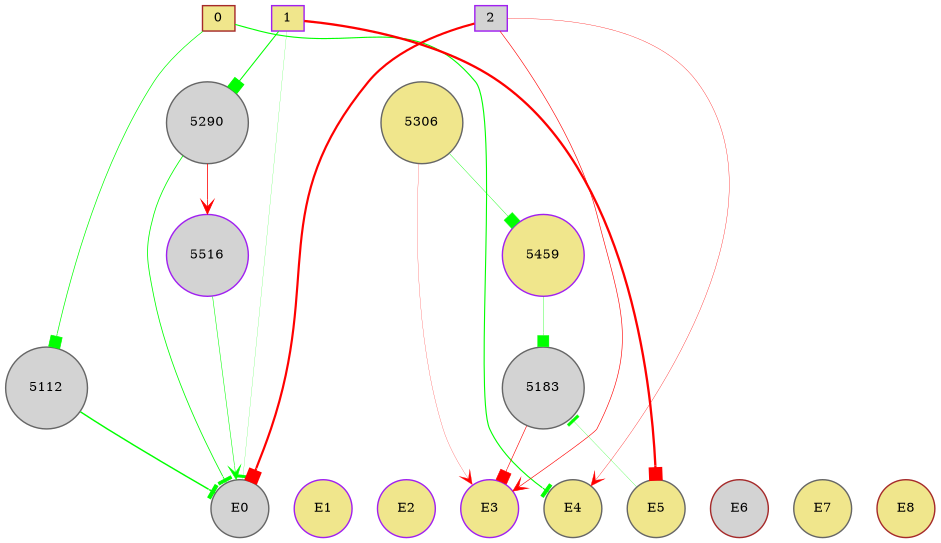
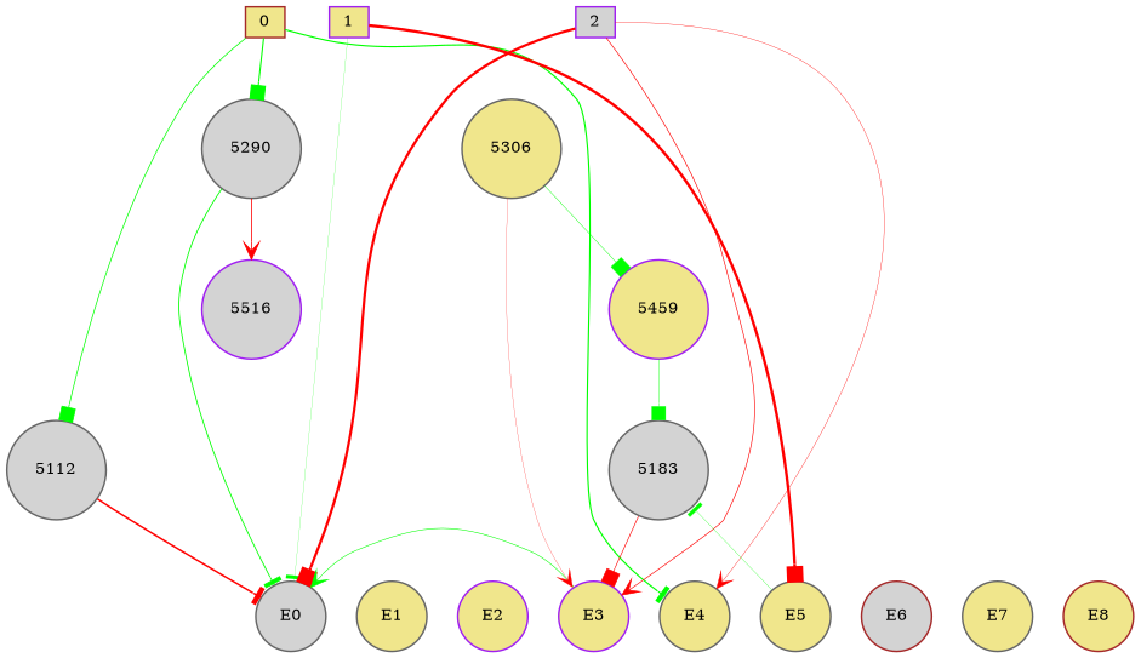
  digraph {
    node [color=gray40 fillcolor=khaki fontsize=9 shape=circle style=filled]
    edge [style=solid]
    0 [color=brown height=0.2 shape=box width=0.2]
    1 [color=purple height=0.2 shape=box width=0.2]
    2 [color=purple fillcolor=lightgrey height=0.2 shape=box width=0.2]
    E0 [fillcolor=lightgrey height=0.2 width=0.2]
-   E1 [color=purple height=0.2 width=0.2]
+   E1 [height=0.2 width=0.2]
    E2 [color=purple height=0.2 width=0.2]
    E3 [color=purple height=0.2 width=0.2]
    E4 [height=0.2 width=0.2]
    E5 [height=0.2 width=0.2]
    E6 [color=brown fillcolor=lightgrey height=0.2 width=0.2]
    E7 [height=0.2 width=0.2]
    E8 [color=brown height=0.2 width=0.2]
    5112 [fillcolor=lightgrey height=0.2 width=0.2]
    5290 [fillcolor=lightgrey height=0.2 width=0.2]
    5183 [fillcolor=lightgrey height=0.2 width=0.2]
    5516 [color=purple fillcolor=lightgrey height=0.2 width=0.2]
    5459 [color=purple height=0.2 width=0.2]
    5306 [height=0.2 width=0.2]
    subgraph sub_1 {
      rank=source
      0
      1
      2
    }
    subgraph sub_2 {
      rank=sink
      E0
      E1
      E2
      E3
      E4
      E5
      E6
      E7
      E8
    }
    0 -> 1 [style=invis]
    0 -> E4 [arrowhead=tee color=green penwidth=0.7840286509062642]
    0 -> 5112 [arrowhead=box color=green penwidth=0.49755985360197996]
    1 -> 2 [style=invis]
    1 -> E0 [arrowhead=tee color=green penwidth=0.13196682010427227]
    1 -> E5 [arrowhead=box color=red penwidth=1.639540263570768]
-   1 -> 5290 [arrowhead=box color=green penwidth=0.7371658617580521]
+   0 -> 5290 [arrowhead=box color=green penwidth=0.7371658617580521]
    2 -> E0 [arrowhead=box color=red penwidth=1.5383430924013661]
    2 -> E3 [arrowhead=vee color=red penwidth=0.4344075863658363]
    2 -> E4 [arrowhead=vee color=red penwidth=0.23835953606018798]
    E0 -> E1 [style=invis]
    E1 -> E2 [style=invis]
    E2 -> E3 [style=invis]
    E3 -> E4 [style=invis]
    E4 -> E5 [style=invis]
    E5 -> E6 [style=invis]
    E5 -> 5183 [arrowhead=tee color=green penwidth=0.1807757788022406]
    E6 -> E7 [style=invis]
    E7 -> E8 [style=invis]
-   5112 -> E0 [arrowhead=tee color=green penwidth=1.0143996727622706]
+   5112 -> E0 [arrowhead=tee color=red penwidth=1.0143996727622706]
    5290 -> E0 [arrowhead=tee color=green penwidth=0.5702091396405005]
    5290 -> 5516 [arrowhead=vee color=red penwidth=0.5554467217805387]
    5183 -> E3 [arrowhead=box color=red penwidth=0.42592524535504106]
-   5516 -> E0 [arrowhead=vee color=green penwidth=0.3731882064170482]
+   E3 -> E0 [arrowhead=vee color=green penwidth=0.3731882064170482]
    5459 -> 5183 [arrowhead=box color=green penwidth=0.24966643862328788]
    5306 -> E3 [arrowhead=vee color=red penwidth=0.15698604193667587]
    5306 -> 5459 [arrowhead=box color=green penwidth=0.2820594809902356]
  }
